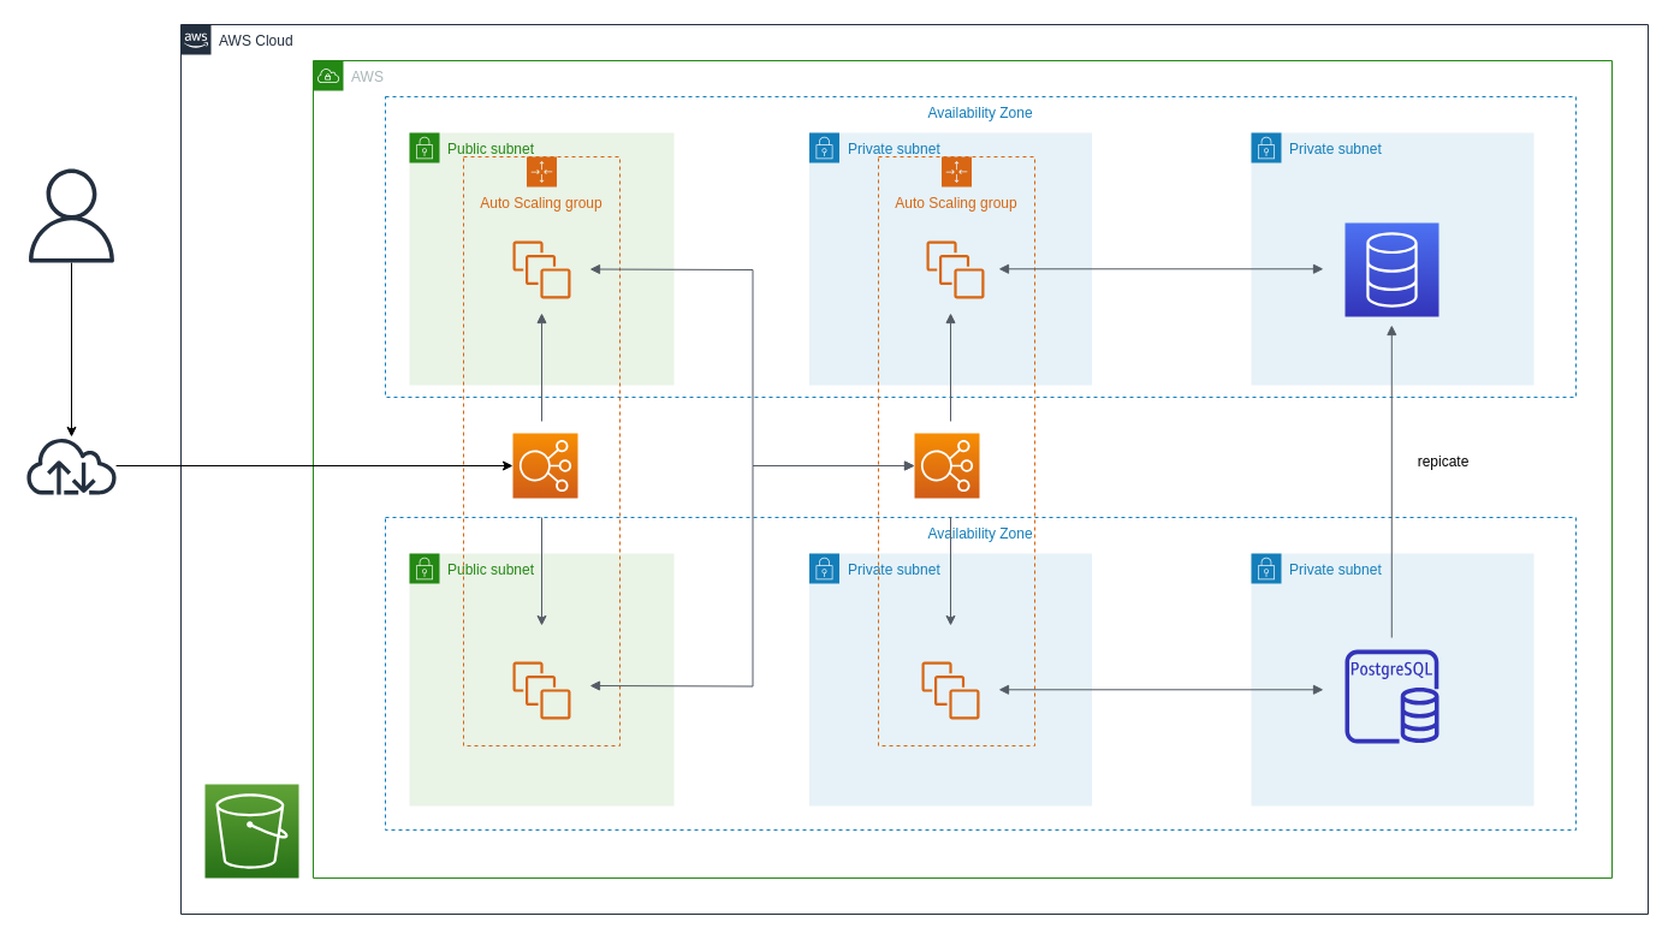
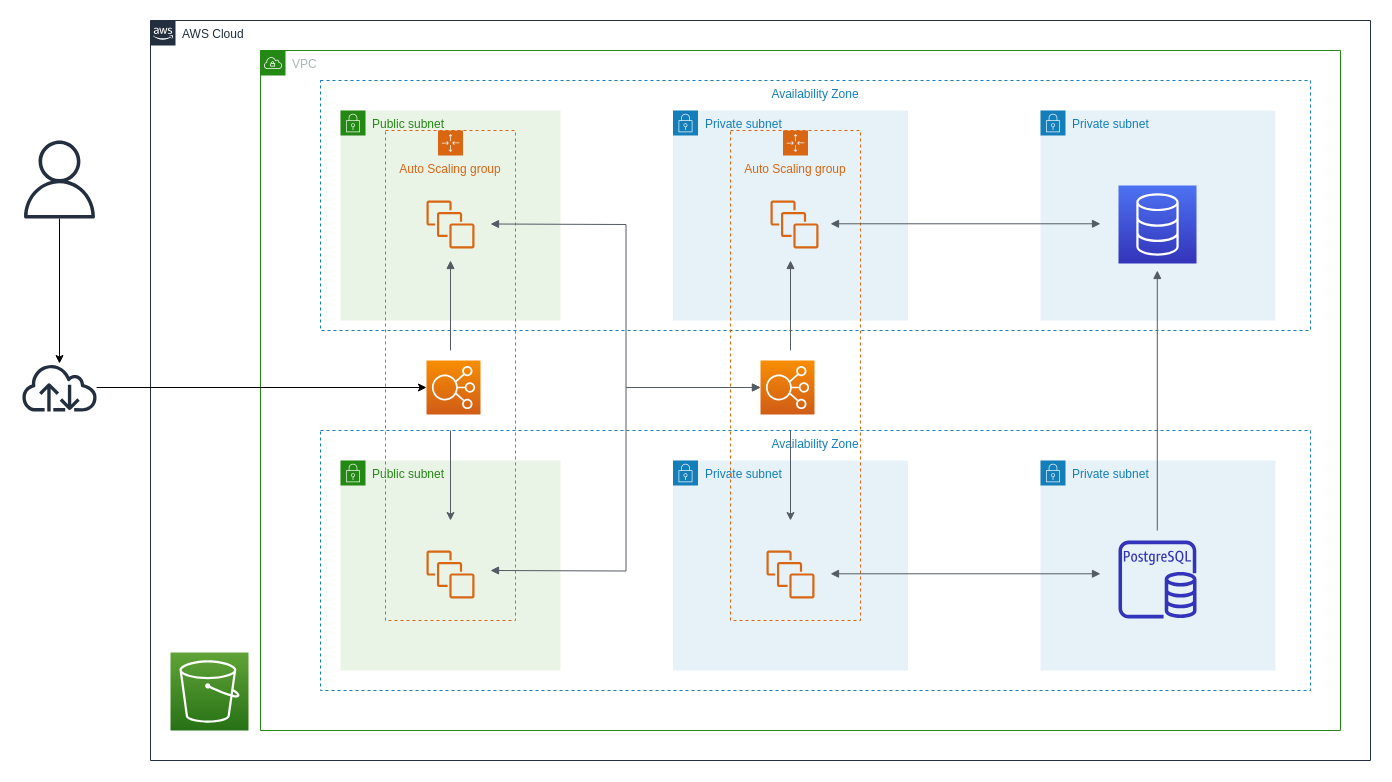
  <mxCell id="0" />
  <mxCell id="1" value="Net" parent="0" />
  <mxCell id="2" value="AWS Cloud" style="points=[[0,0],[0.25,0],[0.5,0],[0.75,0],[1,0],[1,0.25],[1,0.5],[1,0.75],[1,1],[0.75,1],[0.5,1],[0.25,1],[0,1],[0,0.75],[0,0.5],[0,0.25]];outlineConnect=0;gradientColor=none;html=1;whiteSpace=wrap;fontSize=12;fontStyle=0;shape=mxgraph.aws4.group;grIcon=mxgraph.aws4.group_aws_cloud_alt;strokeColor=#232F3E;fillColor=none;verticalAlign=top;align=left;spacingLeft=30;fontColor=#232F3E;dashed=0;" vertex="1" parent="1"><mxGeometry x="150" y="20" width="1220" height="740" as="geometry" /></mxCell>
- <mxCell id="3" value="AWS" style="points=[[0,0],[0.25,0],[0.5,0],[0.75,0],[1,0],[1,0.25],[1,0.5],[1,0.75],[1,1],[0.75,1],[0.5,1],[0.25,1],[0,1],[0,0.75],[0,0.5],[0,0.25]];outlineConnect=0;gradientColor=none;html=1;whiteSpace=wrap;fontSize=12;fontStyle=0;shape=mxgraph.aws4.group;grIcon=mxgraph.aws4.group_vpc;strokeColor=#248814;fillColor=none;verticalAlign=top;align=left;spacingLeft=30;fontColor=#AAB7B8;dashed=0;" vertex="1" parent="1"><mxGeometry x="260" y="50" width="1080" height="680" as="geometry" /></mxCell>
+ <mxCell id="3" value="VPC" style="points=[[0,0],[0.25,0],[0.5,0],[0.75,0],[1,0],[1,0.25],[1,0.5],[1,0.75],[1,1],[0.75,1],[0.5,1],[0.25,1],[0,1],[0,0.75],[0,0.5],[0,0.25]];outlineConnect=0;gradientColor=none;html=1;whiteSpace=wrap;fontSize=12;fontStyle=0;shape=mxgraph.aws4.group;grIcon=mxgraph.aws4.group_vpc;strokeColor=#248814;fillColor=none;verticalAlign=top;align=left;spacingLeft=30;fontColor=#AAB7B8;dashed=0;" vertex="1" parent="1"><mxGeometry x="260" y="50" width="1080" height="680" as="geometry" /></mxCell>
  <mxCell id="4" value="Public subnet" style="points=[[0,0],[0.25,0],[0.5,0],[0.75,0],[1,0],[1,0.25],[1,0.5],[1,0.75],[1,1],[0.75,1],[0.5,1],[0.25,1],[0,1],[0,0.75],[0,0.5],[0,0.25]];outlineConnect=0;gradientColor=none;html=1;whiteSpace=wrap;fontSize=12;fontStyle=0;shape=mxgraph.aws4.group;grIcon=mxgraph.aws4.group_security_group;grStroke=0;strokeColor=#248814;fillColor=#E9F3E6;verticalAlign=top;align=left;spacingLeft=30;fontColor=#248814;dashed=0;" vertex="1" parent="1"><mxGeometry x="340" y="110" width="220" height="210" as="geometry" /></mxCell>
  <mxCell id="5" value="Private subnet" style="points=[[0,0],[0.25,0],[0.5,0],[0.75,0],[1,0],[1,0.25],[1,0.5],[1,0.75],[1,1],[0.75,1],[0.5,1],[0.25,1],[0,1],[0,0.75],[0,0.5],[0,0.25]];outlineConnect=0;gradientColor=none;html=1;whiteSpace=wrap;fontSize=12;fontStyle=0;shape=mxgraph.aws4.group;grIcon=mxgraph.aws4.group_security_group;grStroke=0;strokeColor=#147EBA;fillColor=#E6F2F8;verticalAlign=top;align=left;spacingLeft=30;fontColor=#147EBA;dashed=0;" vertex="1" parent="1"><mxGeometry x="672.5" y="110" width="235" height="210" as="geometry" /></mxCell>
  <mxCell id="6" value="" style="outlineConnect=0;fontColor=#232F3E;gradientColor=none;fillColor=#D86613;strokeColor=none;dashed=0;verticalLabelPosition=bottom;verticalAlign=top;align=center;html=1;fontSize=12;fontStyle=0;aspect=fixed;pointerEvents=1;shape=mxgraph.aws4.instances;" vertex="1" parent="1"><mxGeometry x="426" y="200" width="48" height="48" as="geometry" /></mxCell>
  <mxCell id="7" value="" style="points=[[0,0,0],[0.25,0,0],[0.5,0,0],[0.75,0,0],[1,0,0],[0,1,0],[0.25,1,0],[0.5,1,0],[0.75,1,0],[1,1,0],[0,0.25,0],[0,0.5,0],[0,0.75,0],[1,0.25,0],[1,0.5,0],[1,0.75,0]];outlineConnect=0;fontColor=#232F3E;gradientColor=#60A337;gradientDirection=north;fillColor=#277116;strokeColor=#ffffff;dashed=0;verticalLabelPosition=bottom;verticalAlign=top;align=center;html=1;fontSize=12;fontStyle=0;aspect=fixed;shape=mxgraph.aws4.resourceIcon;resIcon=mxgraph.aws4.s3;" vertex="1" parent="1"><mxGeometry x="170" y="652" width="78" height="78" as="geometry" /></mxCell>
  <mxCell id="8" value="Private subnet" style="points=[[0,0],[0.25,0],[0.5,0],[0.75,0],[1,0],[1,0.25],[1,0.5],[1,0.75],[1,1],[0.75,1],[0.5,1],[0.25,1],[0,1],[0,0.75],[0,0.5],[0,0.25]];outlineConnect=0;gradientColor=none;html=1;whiteSpace=wrap;fontSize=12;fontStyle=0;shape=mxgraph.aws4.group;grIcon=mxgraph.aws4.group_security_group;grStroke=0;strokeColor=#147EBA;fillColor=#E6F2F8;verticalAlign=top;align=left;spacingLeft=30;fontColor=#147EBA;dashed=0;" vertex="1" parent="1"><mxGeometry x="672.5" y="460" width="235" height="210" as="geometry" /></mxCell>
  <mxCell id="9" value="Public subnet" style="points=[[0,0],[0.25,0],[0.5,0],[0.75,0],[1,0],[1,0.25],[1,0.5],[1,0.75],[1,1],[0.75,1],[0.5,1],[0.25,1],[0,1],[0,0.75],[0,0.5],[0,0.25]];outlineConnect=0;gradientColor=none;html=1;whiteSpace=wrap;fontSize=12;fontStyle=0;shape=mxgraph.aws4.group;grIcon=mxgraph.aws4.group_security_group;grStroke=0;strokeColor=#248814;fillColor=#E9F3E6;verticalAlign=top;align=left;spacingLeft=30;fontColor=#248814;dashed=0;" vertex="1" parent="1"><mxGeometry x="340" y="460" width="220" height="210" as="geometry" /></mxCell>
  <mxCell id="10" value="" style="outlineConnect=0;fontColor=#232F3E;gradientColor=none;fillColor=#D86613;strokeColor=none;dashed=0;verticalLabelPosition=bottom;verticalAlign=top;align=center;html=1;fontSize=12;fontStyle=0;aspect=fixed;pointerEvents=1;shape=mxgraph.aws4.instances;" vertex="1" parent="1"><mxGeometry x="426" y="550" width="48" height="48" as="geometry" /></mxCell>
  <mxCell id="11" value="" style="outlineConnect=0;fontColor=#232F3E;gradientColor=none;fillColor=#D86613;strokeColor=none;dashed=0;verticalLabelPosition=bottom;verticalAlign=top;align=center;html=1;fontSize=12;fontStyle=0;aspect=fixed;pointerEvents=1;shape=mxgraph.aws4.instances;" vertex="1" parent="1"><mxGeometry x="766" y="550" width="48" height="48" as="geometry" /></mxCell>
  <mxCell id="12" value="Availability Zone" style="fillColor=none;strokeColor=#147EBA;dashed=1;verticalAlign=top;fontStyle=0;fontColor=#147EBA;" vertex="1" parent="1"><mxGeometry x="320" y="80" width="990" height="250" as="geometry" /></mxCell>
  <mxCell id="13" value="Availability Zone" style="fillColor=none;strokeColor=#147EBA;dashed=1;verticalAlign=top;fontStyle=0;fontColor=#147EBA;" vertex="1" parent="1"><mxGeometry x="320" y="430" width="990" height="260" as="geometry" /></mxCell>
  <mxCell id="14" value="Auto Scaling group" style="points=[[0,0],[0.25,0],[0.5,0],[0.75,0],[1,0],[1,0.25],[1,0.5],[1,0.75],[1,1],[0.75,1],[0.5,1],[0.25,1],[0,1],[0,0.75],[0,0.5],[0,0.25]];outlineConnect=0;gradientColor=none;html=1;whiteSpace=wrap;fontSize=12;fontStyle=0;shape=mxgraph.aws4.groupCenter;grIcon=mxgraph.aws4.group_auto_scaling_group;grStroke=1;strokeColor=#D86613;fillColor=none;verticalAlign=top;align=center;fontColor=#D86613;dashed=1;spacingTop=25;" vertex="1" parent="1"><mxGeometry x="385" y="130" width="130" height="490" as="geometry" /></mxCell>
  <mxCell id="15" value="Auto Scaling group" style="points=[[0,0],[0.25,0],[0.5,0],[0.75,0],[1,0],[1,0.25],[1,0.5],[1,0.75],[1,1],[0.75,1],[0.5,1],[0.25,1],[0,1],[0,0.75],[0,0.5],[0,0.25]];outlineConnect=0;gradientColor=none;html=1;whiteSpace=wrap;fontSize=12;fontStyle=0;shape=mxgraph.aws4.groupCenter;grIcon=mxgraph.aws4.group_auto_scaling_group;grStroke=1;strokeColor=#D86613;fillColor=none;verticalAlign=top;align=center;fontColor=#D86613;dashed=1;spacingTop=25;" vertex="1" parent="1"><mxGeometry x="730" y="130" width="130" height="490" as="geometry" /></mxCell>
  <mxCell id="16" value="" style="points=[[0,0,0],[0.25,0,0],[0.5,0,0],[0.75,0,0],[1,0,0],[0,1,0],[0.25,1,0],[0.5,1,0],[0.75,1,0],[1,1,0],[0,0.25,0],[0,0.5,0],[0,0.75,0],[1,0.25,0],[1,0.5,0],[1,0.75,0]];outlineConnect=0;fontColor=#232F3E;gradientColor=#F78E04;gradientDirection=north;fillColor=#D05C17;strokeColor=#ffffff;dashed=0;verticalLabelPosition=bottom;verticalAlign=top;align=center;html=1;fontSize=12;fontStyle=0;aspect=fixed;shape=mxgraph.aws4.resourceIcon;resIcon=mxgraph.aws4.elastic_load_balancing;" vertex="1" parent="1"><mxGeometry x="426" y="360" width="54" height="54" as="geometry" /></mxCell>
  <mxCell id="17" value="" style="points=[[0,0,0],[0.25,0,0],[0.5,0,0],[0.75,0,0],[1,0,0],[0,1,0],[0.25,1,0],[0.5,1,0],[0.75,1,0],[1,1,0],[0,0.25,0],[0,0.5,0],[0,0.75,0],[1,0.25,0],[1,0.5,0],[1,0.75,0]];outlineConnect=0;fontColor=#232F3E;gradientColor=#F78E04;gradientDirection=north;fillColor=#D05C17;strokeColor=#ffffff;dashed=0;verticalLabelPosition=bottom;verticalAlign=top;align=center;html=1;fontSize=12;fontStyle=0;aspect=fixed;shape=mxgraph.aws4.resourceIcon;resIcon=mxgraph.aws4.elastic_load_balancing;" vertex="1" parent="1"><mxGeometry x="760" y="360" width="54" height="54" as="geometry" /></mxCell>
  <mxCell id="18" style="edgeStyle=orthogonalEdgeStyle;rounded=0;orthogonalLoop=1;jettySize=auto;html=1;" edge="1" parent="1" source="19" target="16"><mxGeometry relative="1" as="geometry" /></mxCell>
  <mxCell id="19" value="" style="outlineConnect=0;fontColor=#232F3E;gradientColor=none;fillColor=#232F3E;strokeColor=none;dashed=0;verticalLabelPosition=bottom;verticalAlign=top;align=center;html=1;fontSize=12;fontStyle=0;aspect=fixed;pointerEvents=1;shape=mxgraph.aws4.internet;" vertex="1" parent="1"><mxGeometry x="20" y="363" width="78" height="48" as="geometry" /></mxCell>
  <mxCell id="20" style="edgeStyle=orthogonalEdgeStyle;rounded=0;orthogonalLoop=1;jettySize=auto;html=1;" edge="1" parent="1" source="21" target="19"><mxGeometry relative="1" as="geometry" /></mxCell>
  <mxCell id="21" value="" style="outlineConnect=0;fontColor=#232F3E;gradientColor=none;fillColor=#232F3E;strokeColor=none;dashed=0;verticalLabelPosition=bottom;verticalAlign=top;align=center;html=1;fontSize=12;fontStyle=0;aspect=fixed;pointerEvents=1;shape=mxgraph.aws4.user;" vertex="1" parent="1"><mxGeometry x="20" y="140" width="78" height="78" as="geometry" /></mxCell>
  <mxCell id="22" value="" style="edgeStyle=orthogonalEdgeStyle;html=1;endArrow=block;elbow=vertical;startArrow=block;startFill=1;endFill=1;strokeColor=#545B64;rounded=0;entryX=0;entryY=0.5;entryDx=0;entryDy=0;entryPerimeter=0;" edge="1" parent="1" target="17"><mxGeometry width="100" relative="1" as="geometry"><mxPoint x="490" y="223.5" as="sourcePoint" /><mxPoint x="760" y="223.5" as="targetPoint" /></mxGeometry></mxCell>
  <mxCell id="23" value="groups" parent="0" />
  <mxCell id="24" value="" style="outlineConnect=0;fontColor=#232F3E;gradientColor=none;fillColor=#D86613;strokeColor=none;dashed=0;verticalLabelPosition=bottom;verticalAlign=top;align=center;html=1;fontSize=12;fontStyle=0;aspect=fixed;pointerEvents=1;shape=mxgraph.aws4.instances;" vertex="1" parent="23"><mxGeometry x="770" y="200" width="48" height="48" as="geometry" /></mxCell>
  <mxCell id="25" value="" style="edgeStyle=orthogonalEdgeStyle;html=1;endArrow=block;elbow=vertical;startArrow=block;startFill=1;endFill=1;strokeColor=#545B64;rounded=0;entryX=0;entryY=0.5;entryDx=0;entryDy=0;entryPerimeter=0;" edge="1" parent="23" target="17"><mxGeometry width="100" relative="1" as="geometry"><mxPoint x="490" y="570" as="sourcePoint" /><mxPoint x="760" y="570" as="targetPoint" /></mxGeometry></mxCell>
  <mxCell id="26" value="Private subnet" style="points=[[0,0],[0.25,0],[0.5,0],[0.75,0],[1,0],[1,0.25],[1,0.5],[1,0.75],[1,1],[0.75,1],[0.5,1],[0.25,1],[0,1],[0,0.75],[0,0.5],[0,0.25]];outlineConnect=0;gradientColor=none;html=1;whiteSpace=wrap;fontSize=12;fontStyle=0;shape=mxgraph.aws4.group;grIcon=mxgraph.aws4.group_security_group;grStroke=0;strokeColor=#147EBA;fillColor=#E6F2F8;verticalAlign=top;align=left;spacingLeft=30;fontColor=#147EBA;dashed=0;" vertex="1" parent="23"><mxGeometry x="1040" y="110" width="235" height="210" as="geometry" /></mxCell>
  <mxCell id="27" value="" style="points=[[0,0,0],[0.25,0,0],[0.5,0,0],[0.75,0,0],[1,0,0],[0,1,0],[0.25,1,0],[0.5,1,0],[0.75,1,0],[1,1,0],[0,0.25,0],[0,0.5,0],[0,0.75,0],[1,0.25,0],[1,0.5,0],[1,0.75,0]];outlineConnect=0;fontColor=#232F3E;gradientColor=#4D72F3;gradientDirection=north;fillColor=#3334B9;strokeColor=#ffffff;dashed=0;verticalLabelPosition=bottom;verticalAlign=top;align=center;html=1;fontSize=12;fontStyle=0;aspect=fixed;shape=mxgraph.aws4.resourceIcon;resIcon=mxgraph.aws4.database;" vertex="1" parent="23"><mxGeometry x="1118" y="185" width="78" height="78" as="geometry" /></mxCell>
  <mxCell id="28" value="" style="edgeStyle=orthogonalEdgeStyle;html=1;endArrow=block;elbow=vertical;startArrow=block;startFill=1;endFill=1;strokeColor=#545B64;rounded=0;" edge="1" parent="23"><mxGeometry width="100" relative="1" as="geometry"><mxPoint x="830" y="223.29" as="sourcePoint" /><mxPoint x="1100" y="223.29" as="targetPoint" /></mxGeometry></mxCell>
  <mxCell id="29" value="Elements" parent="0" />
  <mxCell id="30" value="Private subnet" style="points=[[0,0],[0.25,0],[0.5,0],[0.75,0],[1,0],[1,0.25],[1,0.5],[1,0.75],[1,1],[0.75,1],[0.5,1],[0.25,1],[0,1],[0,0.75],[0,0.5],[0,0.25]];outlineConnect=0;gradientColor=none;html=1;whiteSpace=wrap;fontSize=12;fontStyle=0;shape=mxgraph.aws4.group;grIcon=mxgraph.aws4.group_security_group;grStroke=0;strokeColor=#147EBA;fillColor=#E6F2F8;verticalAlign=top;align=left;spacingLeft=30;fontColor=#147EBA;dashed=0;" vertex="1" parent="29"><mxGeometry x="1040" y="460" width="235" height="210" as="geometry" /></mxCell>
  <mxCell id="31" value="" style="edgeStyle=orthogonalEdgeStyle;html=1;endArrow=block;elbow=vertical;startArrow=block;startFill=1;endFill=1;strokeColor=#545B64;rounded=0;" edge="1" parent="29"><mxGeometry width="100" relative="1" as="geometry"><mxPoint x="830" y="573.29" as="sourcePoint" /><mxPoint x="1100" y="573.29" as="targetPoint" /></mxGeometry></mxCell>
  <mxCell id="32" value="" style="edgeStyle=orthogonalEdgeStyle;html=1;endArrow=none;elbow=vertical;startArrow=block;startFill=1;strokeColor=#545B64;rounded=0;" edge="1" parent="29"><mxGeometry width="100" relative="1" as="geometry"><mxPoint x="450" y="260" as="sourcePoint" /><mxPoint x="450" y="350" as="targetPoint" /></mxGeometry></mxCell>
  <mxCell id="33" value="" style="edgeStyle=orthogonalEdgeStyle;html=1;endArrow=classic;elbow=vertical;startArrow=none;startFill=0;strokeColor=#545B64;rounded=0;endFill=1;" edge="1" parent="29"><mxGeometry width="100" relative="1" as="geometry"><mxPoint x="450" y="430" as="sourcePoint" /><mxPoint x="450" y="520" as="targetPoint" /></mxGeometry></mxCell>
  <mxCell id="34" value="" style="edgeStyle=orthogonalEdgeStyle;html=1;endArrow=none;elbow=vertical;startArrow=block;startFill=1;strokeColor=#545B64;rounded=0;" edge="1" parent="29"><mxGeometry width="100" relative="1" as="geometry"><mxPoint x="790" y="260" as="sourcePoint" /><mxPoint x="790" y="350" as="targetPoint" /></mxGeometry></mxCell>
  <mxCell id="35" value="" style="edgeStyle=orthogonalEdgeStyle;html=1;endArrow=classic;elbow=vertical;startArrow=none;startFill=0;strokeColor=#545B64;rounded=0;endFill=1;" edge="1" parent="29"><mxGeometry width="100" relative="1" as="geometry"><mxPoint x="790" y="430" as="sourcePoint" /><mxPoint x="790" y="520" as="targetPoint" /></mxGeometry></mxCell>
  <mxCell id="36" value="" style="edgeStyle=orthogonalEdgeStyle;html=1;endArrow=none;elbow=vertical;startArrow=block;startFill=1;endFill=0;strokeColor=#545B64;rounded=0;" edge="1" parent="29"><mxGeometry width="100" relative="1" as="geometry"><mxPoint x="1156.79" y="270" as="sourcePoint" /><mxPoint x="1156.79" y="530" as="targetPoint" /></mxGeometry></mxCell>
  <mxCell id="37" value="" style="outlineConnect=0;fontColor=#232F3E;gradientColor=none;fillColor=#3334B9;strokeColor=none;dashed=0;verticalLabelPosition=bottom;verticalAlign=top;align=center;html=1;fontSize=12;fontStyle=0;aspect=fixed;pointerEvents=1;shape=mxgraph.aws4.rds_postgresql_instance;" vertex="1" parent="29"><mxGeometry x="1118" y="540" width="78" height="78" as="geometry" /></mxCell>
- <mxCell id="38" value="repicate" style="text;html=1;strokeColor=none;fillColor=none;align=center;verticalAlign=middle;whiteSpace=wrap;rounded=0;" vertex="1" parent="29"><mxGeometry x="1180" y="374" width="40" height="20" as="geometry" /></mxCell>
